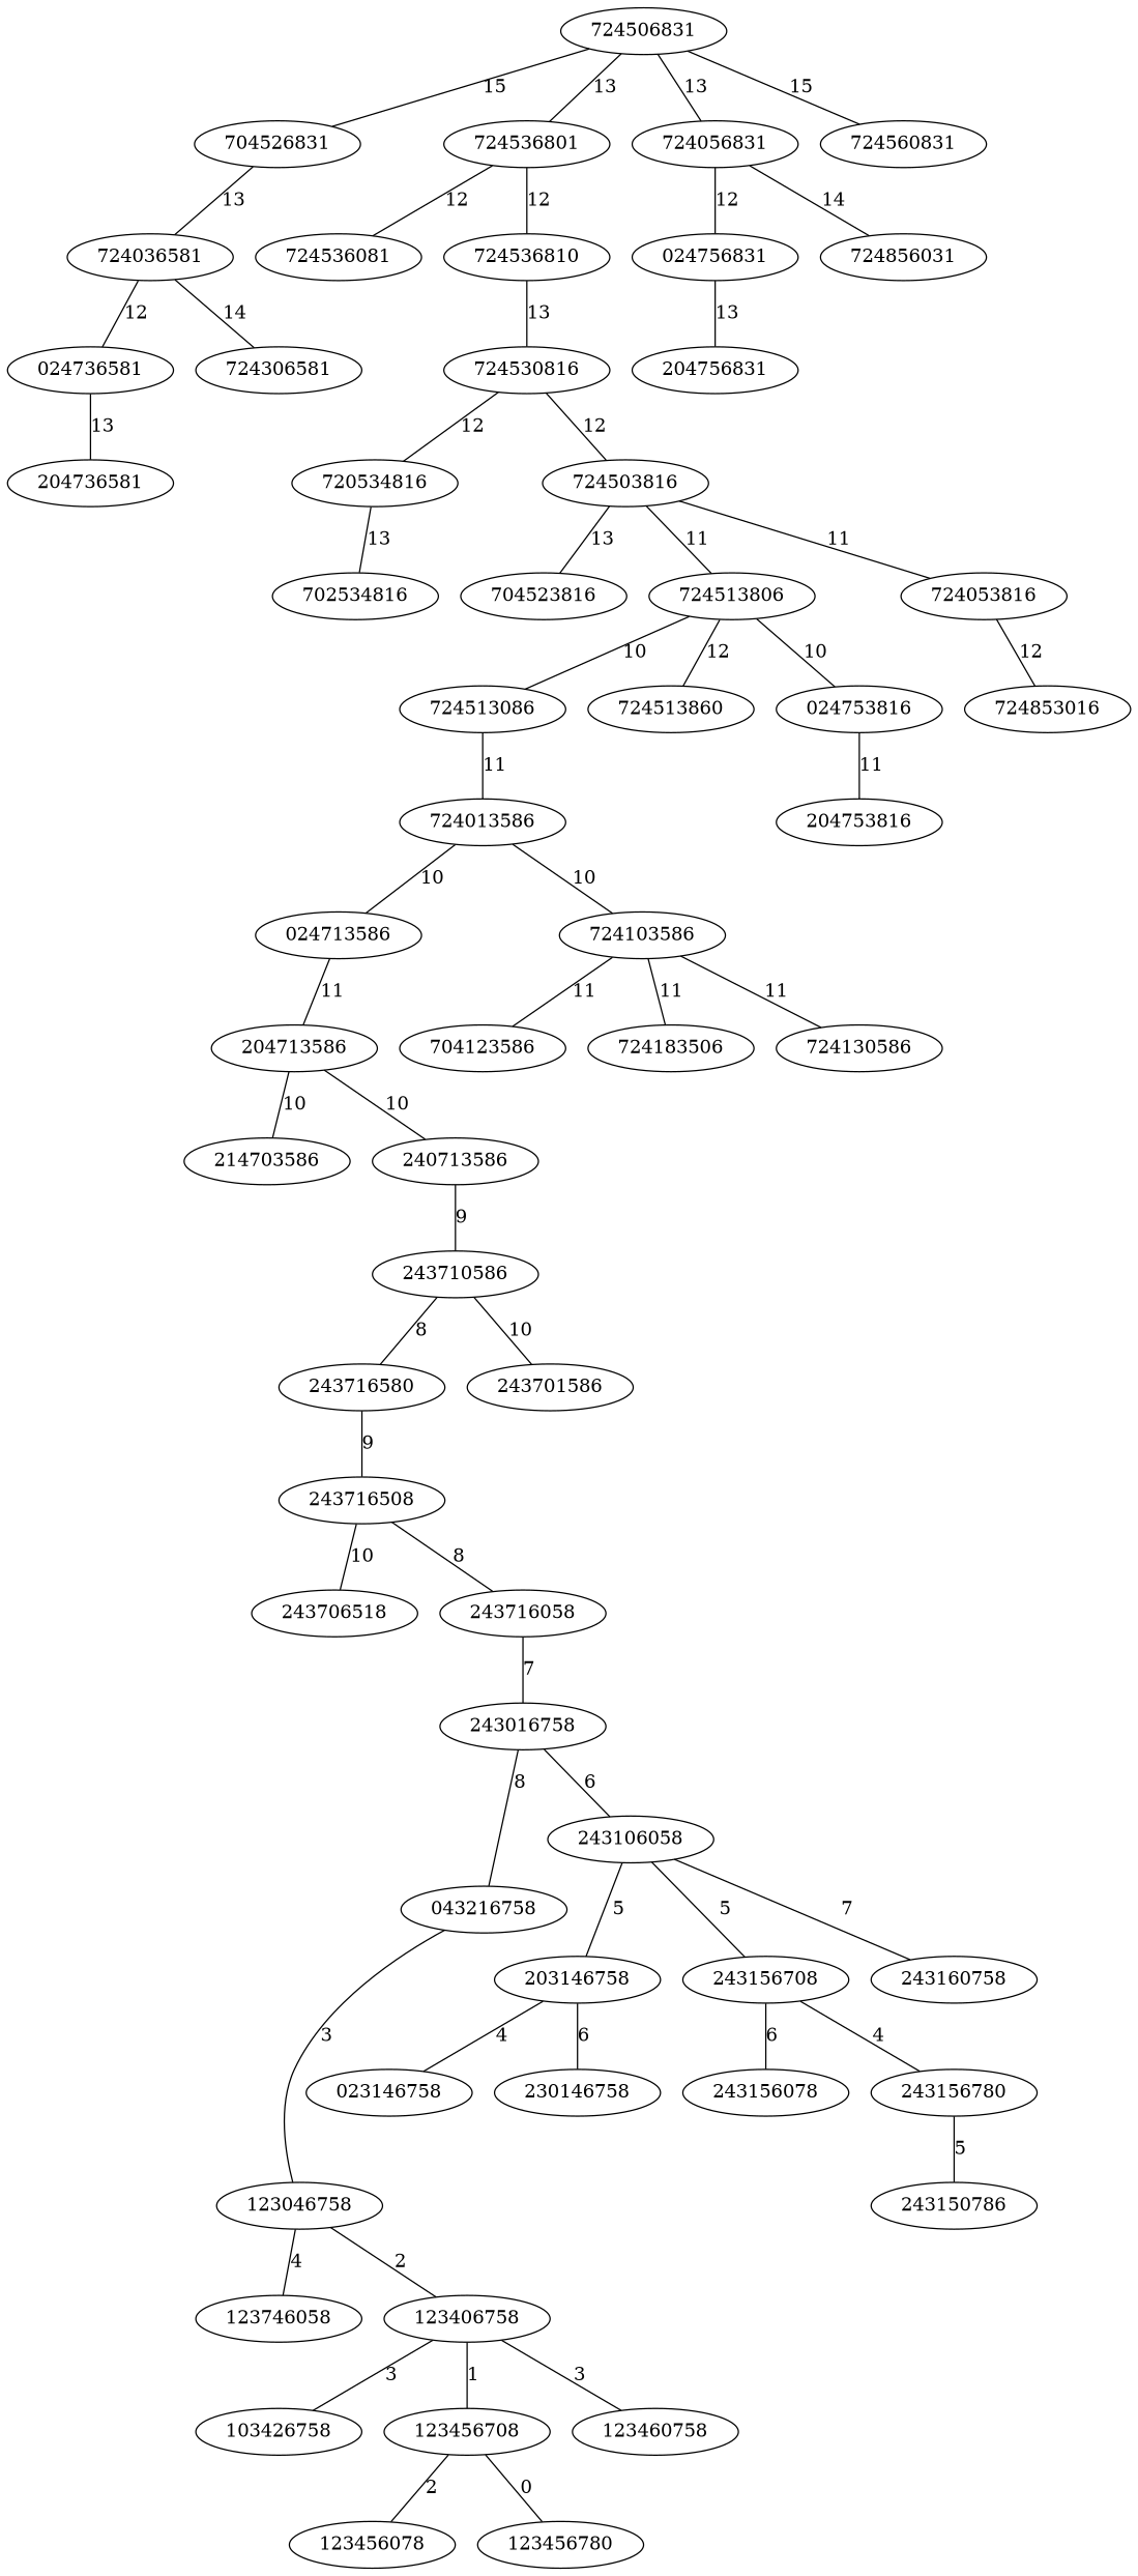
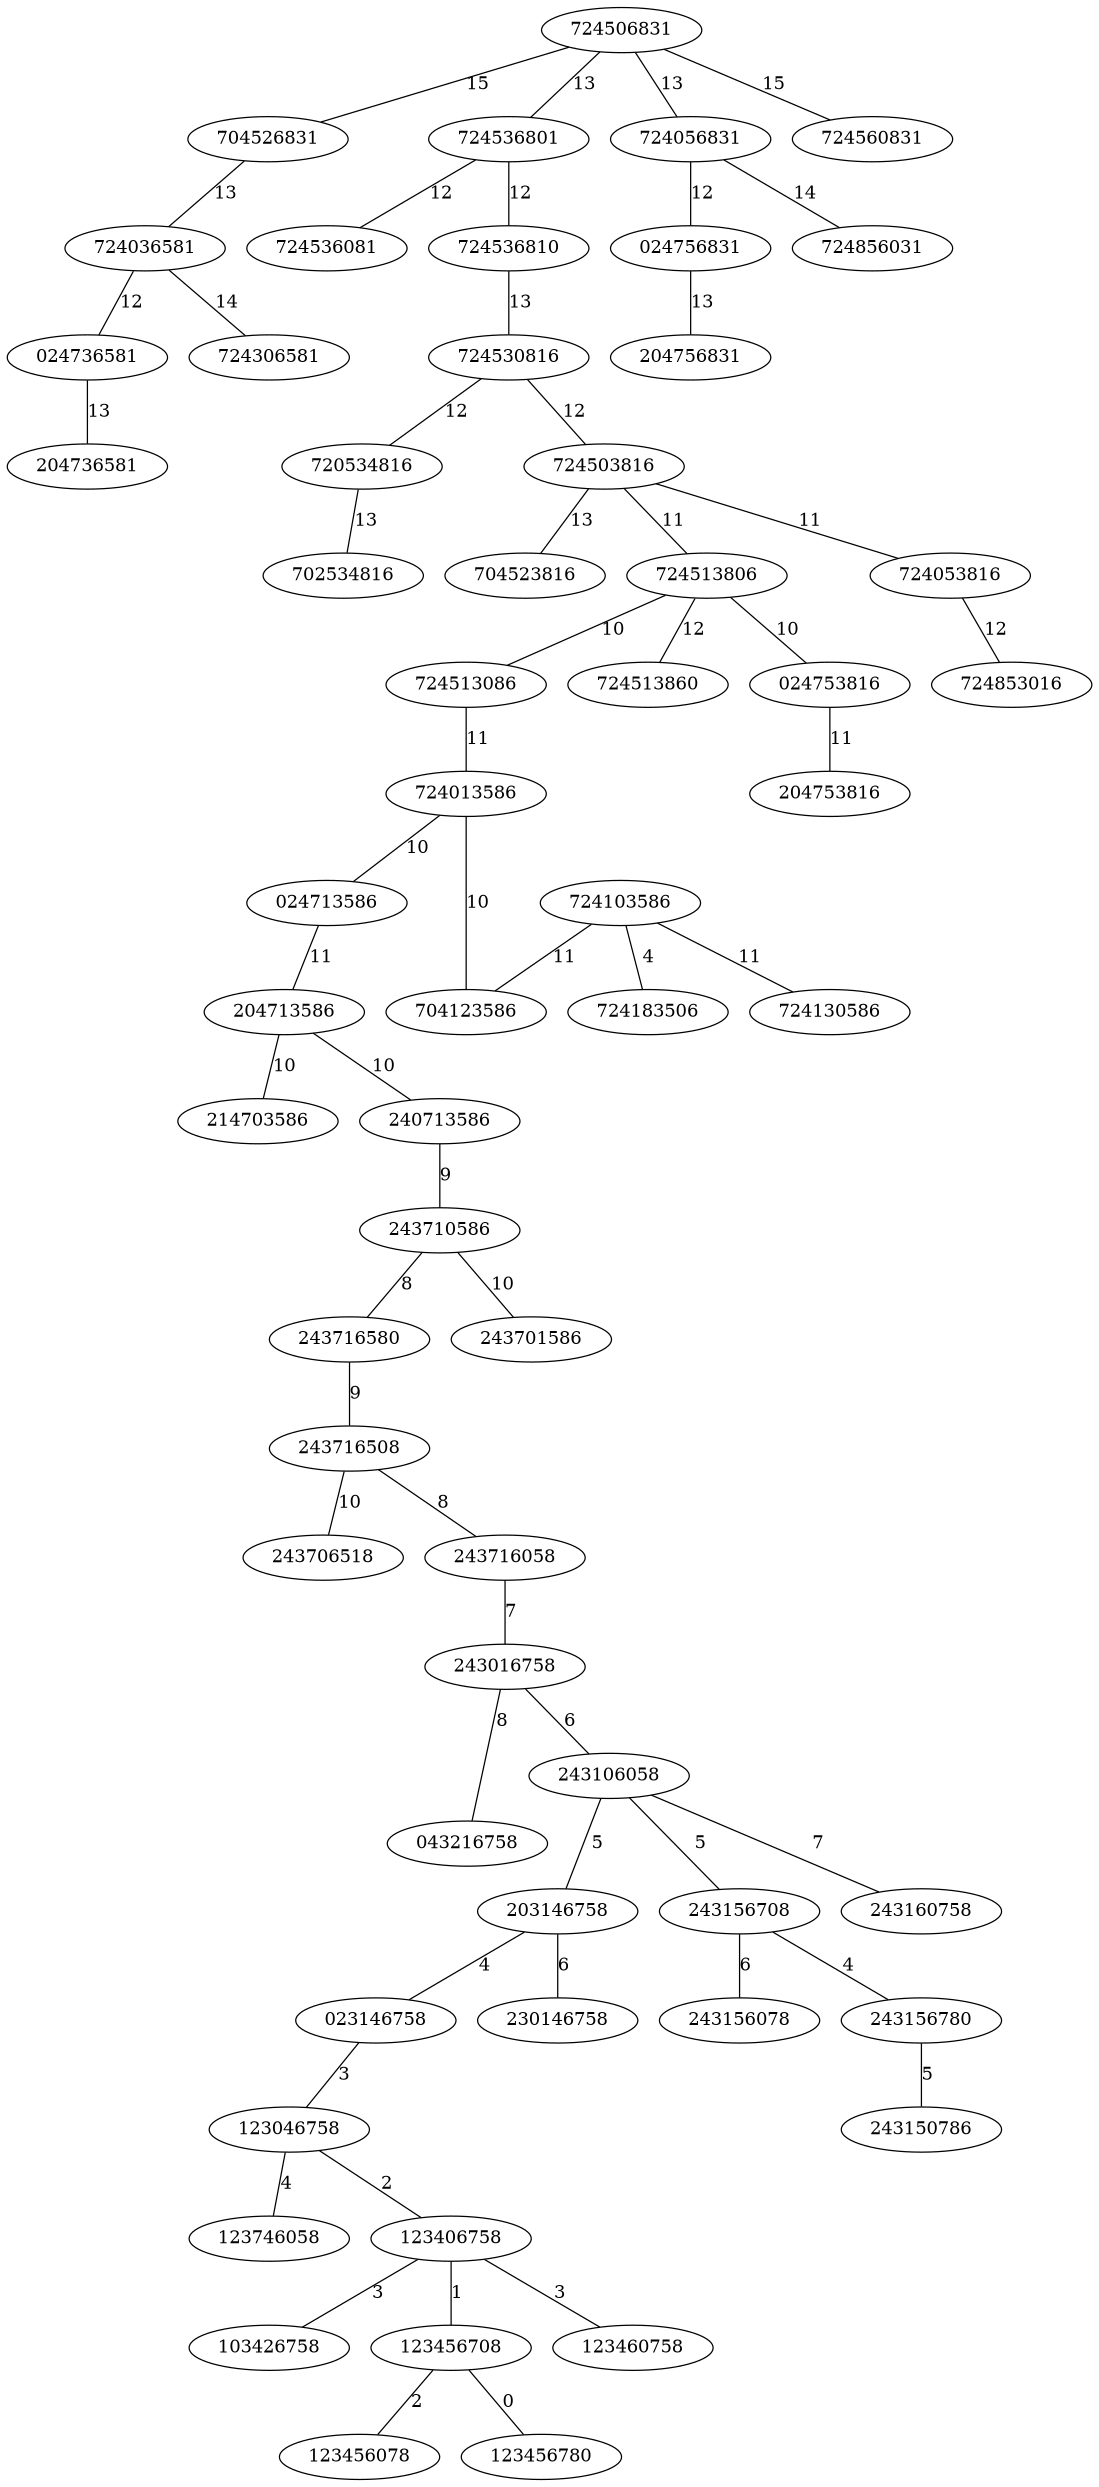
  graph {
    n1 [label=724506831]
    n2 [label=704526831]
    n3 [label=724536801]
    n4 [label=724056831]
    n5 [label=724560831]
    n6 [label=724036581]
    n7 [label=724536081]
    n8 [label=724536810]
    n9 [label=024756831]
    n10 [label=724856031]
    n11 [label=724530816]
    n12 [label=204756831]
    n13 [label=024736581]
    n14 [label=724306581]
    n15 [label=720534816]
    n16 [label=724503816]
    n17 [label=204736581]
    n18 [label=702534816]
    n19 [label=704523816]
    n20 [label=724513806]
    n21 [label=724053816]
    n22 [label=724513086]
    n23 [label=724513860]
    n24 [label=024753816]
    n25 [label=724853016]
    n26 [label=724013586]
    n27 [label=204753816]
    n28 [label=024713586]
    n29 [label=724103586]
    n30 [label=204713586]
    n31 [label=704123586]
    n32 [label=724183506]
    n33 [label=724130586]
    n34 [label=214703586]
    n35 [label=240713586]
    n36 [label=243710586]
    n37 [label=243716580]
    n38 [label=243701586]
    n39 [label=243716508]
    n40 [label=243706518]
    n41 [label=243716058]
    n42 [label=243016758]
    n43 [label=043216758]
    n44 [label=243106058]
    n45 [label=203146758]
    n46 [label=243156708]
    n47 [label=243160758]
    n48 [label=023146758]
    n49 [label=230146758]
    n50 [label=243156078]
    n51 [label=243156780]
    n52 [label=123046758]
    n53 [label=243150786]
    n54 [label=123746058]
    n55 [label=123406758]
    n56 [label=103426758]
    n57 [label=123456708]
    n58 [label=123460758]
    n59 [label=123456078]
    n60 [label=123456780]
    n1 -- n2 [label=15]
    n1 -- n3 [label=13]
    n1 -- n4 [label=13]
    n1 -- n5 [label=15]
    n2 -- n6 [label=13]
    n3 -- n7 [label=12]
    n3 -- n8 [label=12]
    n4 -- n9 [label=12]
    n4 -- n10 [label=14]
    n6 -- n13 [label=12]
    n6 -- n14 [label=14]
    n8 -- n11 [label=13]
    n9 -- n12 [label=13]
    n11 -- n15 [label=12]
    n11 -- n16 [label=12]
    n13 -- n17 [label=13]
    n15 -- n18 [label=13]
    n16 -- n19 [label=13]
    n16 -- n20 [label=11]
    n16 -- n21 [label=11]
    n20 -- n22 [label=10]
    n20 -- n23 [label=12]
    n20 -- n24 [label=10]
    n21 -- n25 [label=12]
    n22 -- n26 [label=11]
    n24 -- n27 [label=11]
    n26 -- n28 [label=10]
-   n26 -- n29 [label=10]
+   n26 -- n31 [label=10]
    n28 -- n30 [label=11]
    n29 -- n31 [label=11]
-   n29 -- n32 [label=11]
+   n29 -- n32 [label=4]
    n29 -- n33 [label=11]
    n30 -- n34 [label=10]
    n30 -- n35 [label=10]
    n35 -- n36 [label=9]
    n36 -- n37 [label=8]
    n36 -- n38 [label=10]
    n37 -- n39 [label=9]
    n39 -- n40 [label=10]
    n39 -- n41 [label=8]
    n41 -- n42 [label=7]
    n42 -- n43 [label=8]
    n42 -- n44 [label=6]
    n44 -- n45 [label=5]
    n44 -- n46 [label=5]
    n44 -- n47 [label=7]
    n45 -- n48 [label=4]
    n45 -- n49 [label=6]
    n46 -- n50 [label=6]
    n46 -- n51 [label=4]
-   n43 -- n52 [label=3]
+   n48 -- n52 [label=3]
    n51 -- n53 [label=5]
    n52 -- n54 [label=4]
    n52 -- n55 [label=2]
    n55 -- n56 [label=3]
    n55 -- n57 [label=1]
    n55 -- n58 [label=3]
    n57 -- n59 [label=2]
    n57 -- n60 [label=0]
  }
